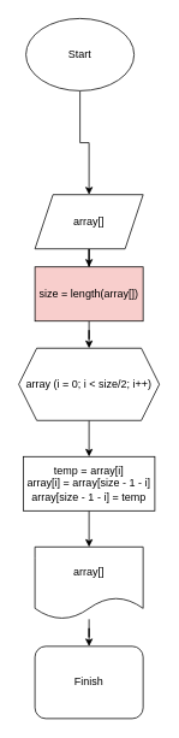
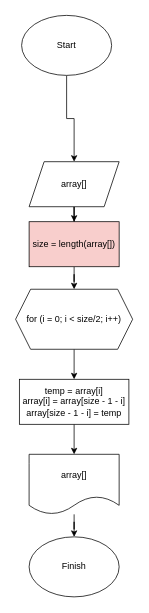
  <mxCell id="0" />
  <mxCell id="1" parent="0" />
  <mxCell id="2" value="" style="edgeStyle=orthogonalEdgeStyle;rounded=0;orthogonalLoop=1;jettySize=auto;html=1;" edge="1" parent="1" source="3" target="6"><mxGeometry relative="1" as="geometry" /></mxCell>
  <mxCell id="3" value="Start" style="ellipse;whiteSpace=wrap;html=1;" vertex="1" parent="1"><mxGeometry x="28" y="20" width="120" height="80" as="geometry" /></mxCell>
- <mxCell id="4" value="Finish" style="whiteSpace=wrap;html=1;rounded=1;" vertex="1" parent="1"><mxGeometry x="38" y="715" width="120" height="80" as="geometry" /></mxCell>
+ <mxCell id="4" value="Finish" style="ellipse;whiteSpace=wrap;html=1;" vertex="1" parent="1"><mxGeometry x="38" y="715" width="120" height="80" as="geometry" /></mxCell>
  <mxCell id="5" style="edgeStyle=orthogonalEdgeStyle;rounded=0;orthogonalLoop=1;jettySize=auto;html=1;" edge="1" parent="1" source="6" target="8"><mxGeometry relative="1" as="geometry" /></mxCell>
  <mxCell id="6" value="array[]" style="shape=parallelogram;perimeter=parallelogramPerimeter;whiteSpace=wrap;html=1;fixedSize=1;" vertex="1" parent="1"><mxGeometry x="38" y="215" width="120" height="60" as="geometry" /></mxCell>
  <mxCell id="7" style="edgeStyle=orthogonalEdgeStyle;rounded=0;orthogonalLoop=1;jettySize=auto;html=1;entryX=0.5;entryY=0;entryDx=0;entryDy=0;" edge="1" parent="1" source="8" target="10"><mxGeometry relative="1" as="geometry" /></mxCell>
  <mxCell id="8" value="size = length(array[])" style="rounded=0;whiteSpace=wrap;html=1;fillColor=#f8cecc;" vertex="1" parent="1"><mxGeometry x="38" y="295" width="120" height="60" as="geometry" /></mxCell>
  <mxCell id="9" style="edgeStyle=orthogonalEdgeStyle;rounded=0;orthogonalLoop=1;jettySize=auto;html=1;entryX=0.5;entryY=0;entryDx=0;entryDy=0;" edge="1" parent="1" source="10" target="12"><mxGeometry relative="1" as="geometry" /></mxCell>
- <mxCell id="10" value="array (i = 0; i &amp;lt; size/2; i++)" style="shape=hexagon;perimeter=hexagonPerimeter2;whiteSpace=wrap;html=1;fixedSize=1;" vertex="1" parent="1"><mxGeometry x="20" y="385" width="156" height="80" as="geometry" /></mxCell>
+ <mxCell id="10" value="for (i = 0; i &amp;lt; size/2; i++)" style="shape=hexagon;perimeter=hexagonPerimeter2;whiteSpace=wrap;html=1;fixedSize=1;" vertex="1" parent="1"><mxGeometry x="20" y="385" width="156" height="80" as="geometry" /></mxCell>
  <mxCell id="11" style="edgeStyle=orthogonalEdgeStyle;rounded=0;orthogonalLoop=1;jettySize=auto;html=1;exitX=0.5;exitY=1;exitDx=0;exitDy=0;entryX=0.5;entryY=0;entryDx=0;entryDy=0;" edge="1" parent="1" source="12" target="14"><mxGeometry relative="1" as="geometry" /></mxCell>
  <mxCell id="12" value="temp = array[i]&lt;br&gt;array[i] = array[size - 1 - i]&lt;br&gt;array[size - 1 - i] = temp" style="rounded=0;whiteSpace=wrap;html=1;" vertex="1" parent="1"><mxGeometry x="25" y="505" width="146" height="60" as="geometry" /></mxCell>
  <mxCell id="13" style="edgeStyle=orthogonalEdgeStyle;rounded=0;orthogonalLoop=1;jettySize=auto;html=1;entryX=0.5;entryY=0;entryDx=0;entryDy=0;" edge="1" parent="1" source="14" target="4"><mxGeometry relative="1" as="geometry" /></mxCell>
  <mxCell id="14" value="array[]" style="shape=document;whiteSpace=wrap;html=1;boundedLbl=1;" vertex="1" parent="1"><mxGeometry x="38" y="605" width="120" height="80" as="geometry" /></mxCell>
